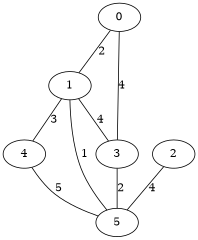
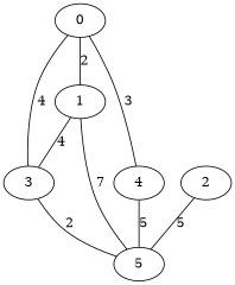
  graph {
    edge [weight=2]
    0
    1
    3
    4
    5
    2
    0 -- 1 [label=2]
    0 -- 3 [label=4 weight=4]
    1 -- 3 [label=4 weight=4]
-   1 -- 4 [label=3 weight=3]
-   1 -- 5 [label=1 weight=1]
+   0 -- 4 [label=3 weight=3]
+   1 -- 5 [label=7 weight=1]
    3 -- 5 [label=2]
    4 -- 5 [label=5 weight=5]
-   2 -- 5 [label=4 weight=5]
+   2 -- 5 [label=5 weight=5]
  }
